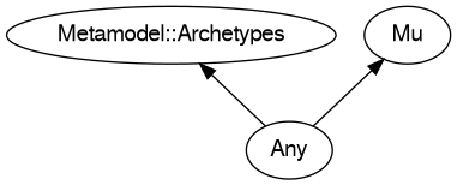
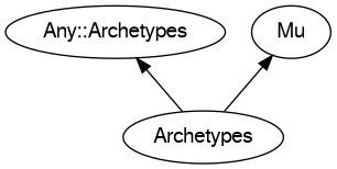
  digraph {
    bgcolor="#FFFFFF"
    rankdir=BT
    splines=polyline
    node [color="#000000" fontcolor="#000000" fontname=FreeSans]
    edge [color="#000000"]
-   Any
-   "Metamodel::Archetypes"
+   Any [label=Archetypes]
+   "Metamodel::Archetypes" [label="Any::Archetypes"]
    Mu
    Any -> "Metamodel::Archetypes"
    Any -> Mu
  }
